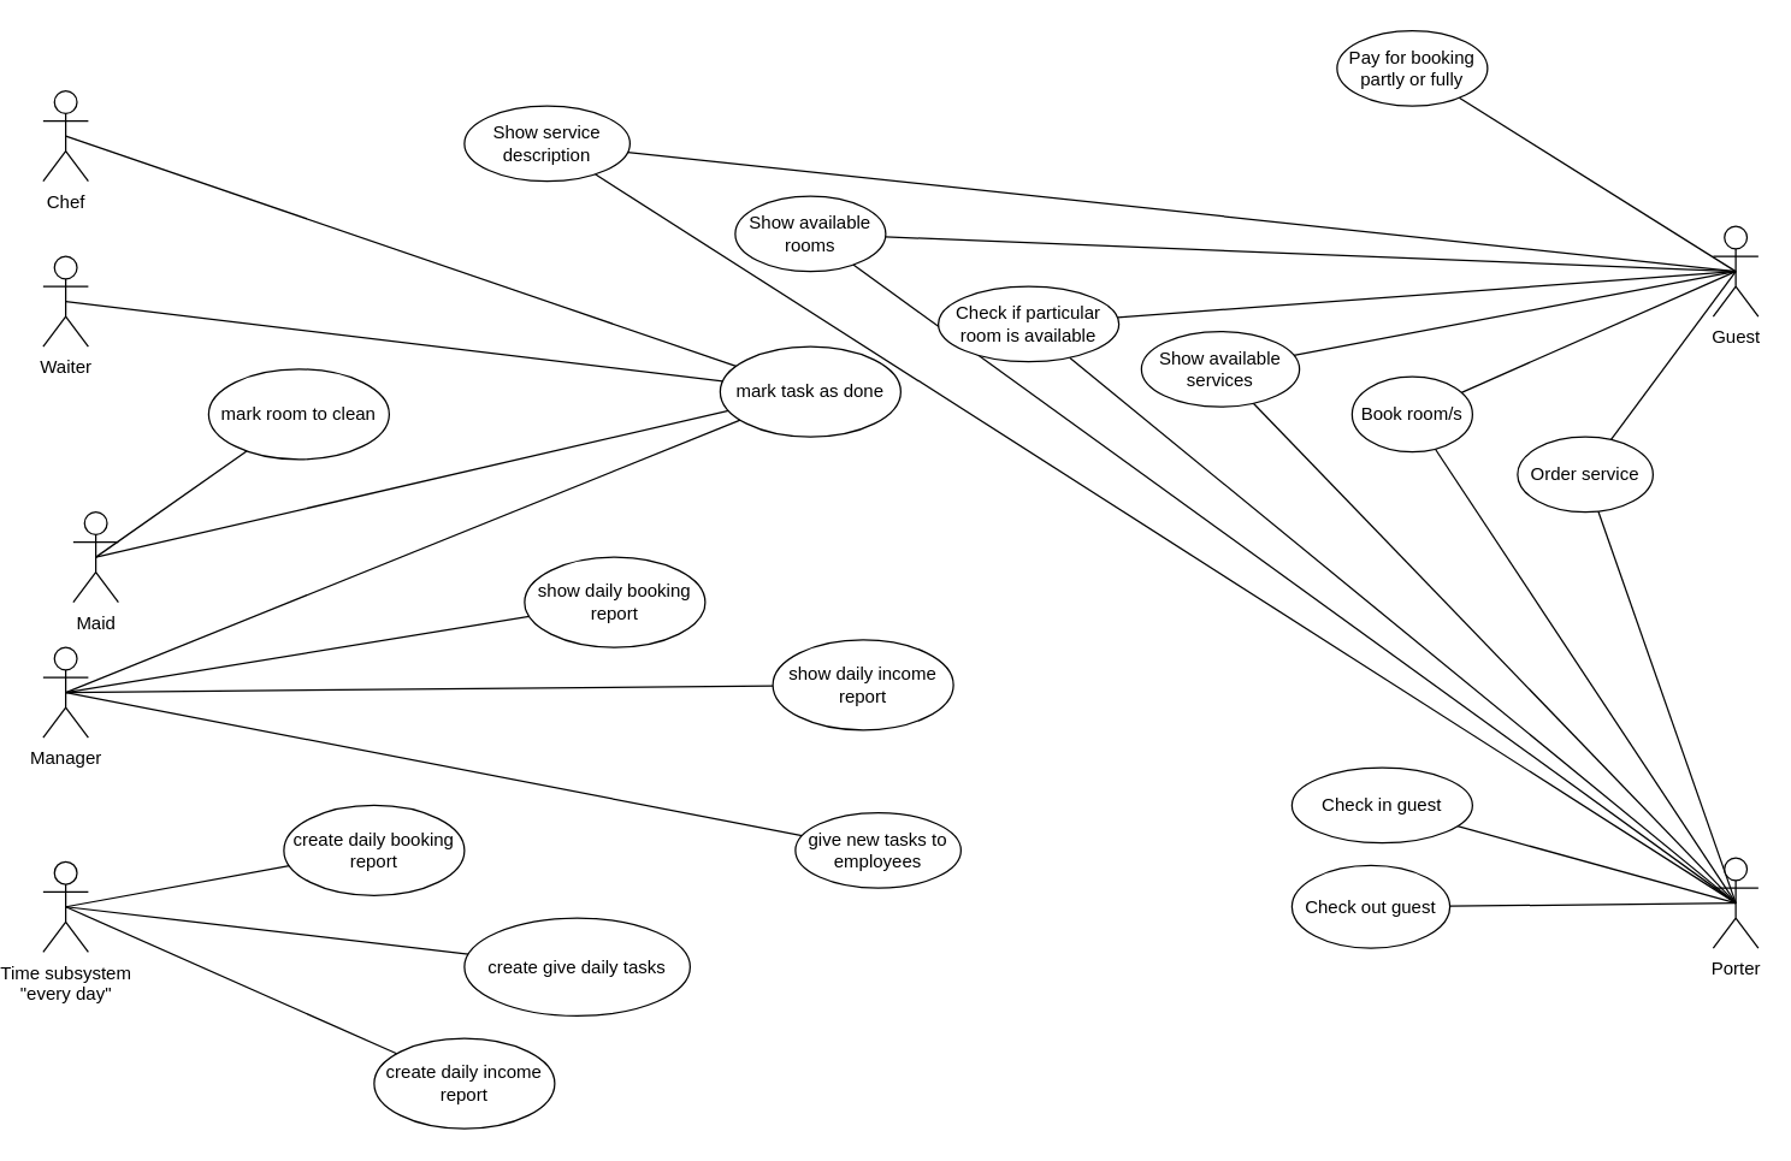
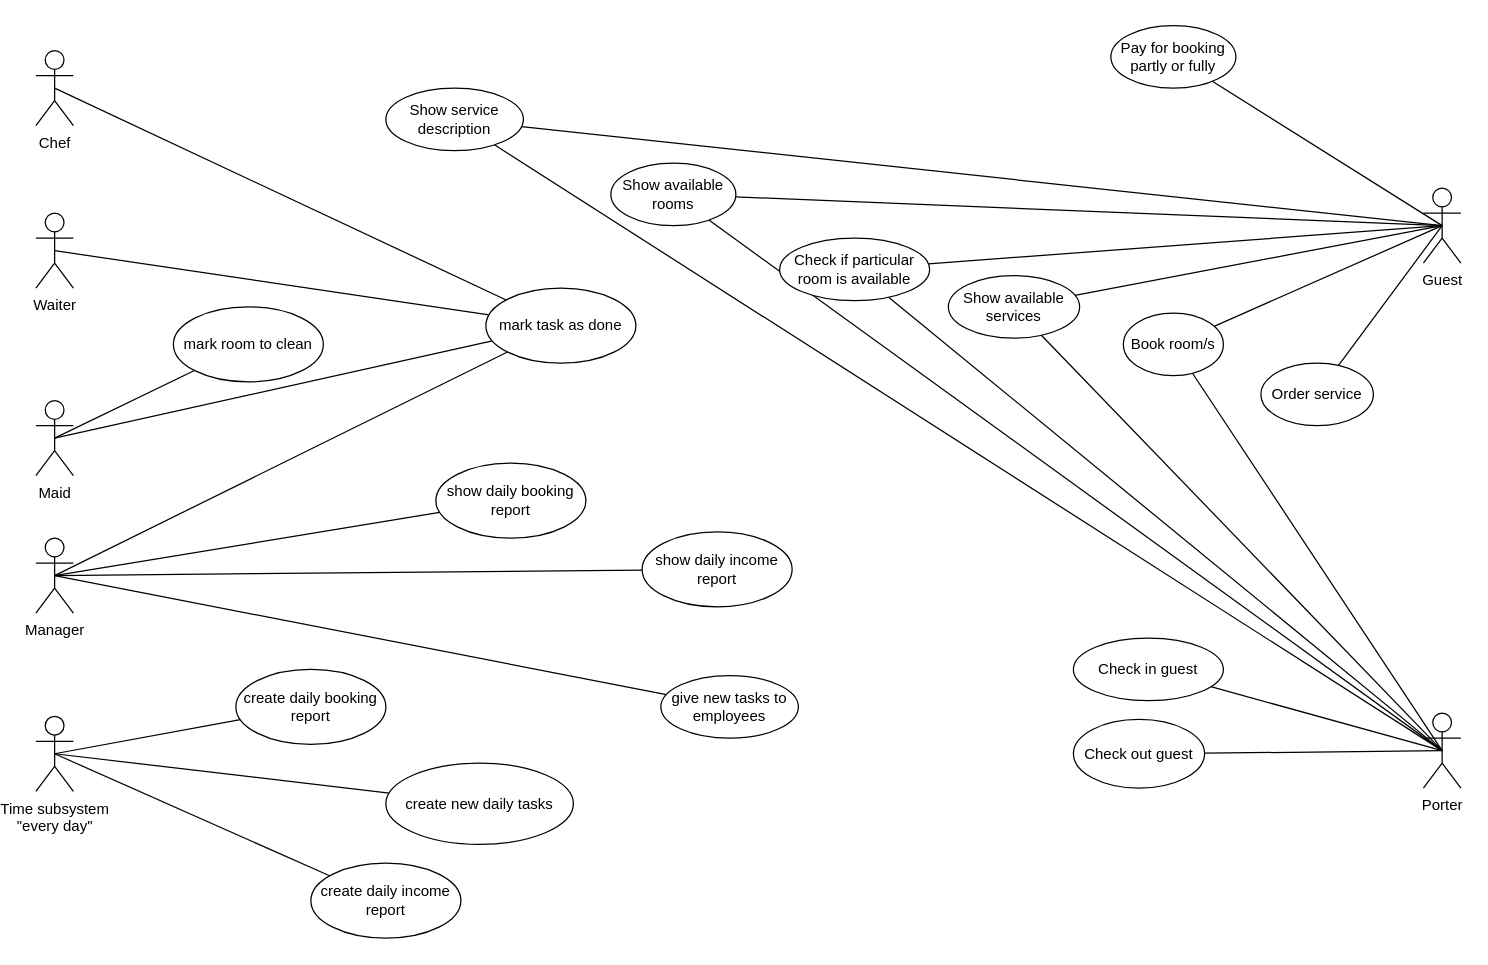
  <mxCell id="0" />
  <mxCell id="1" parent="0" />
  <mxCell id="2" style="edgeStyle=none;rounded=0;orthogonalLoop=1;jettySize=auto;html=1;endArrow=none;endFill=0;exitX=0.5;exitY=0.5;exitDx=0;exitDy=0;exitPerimeter=0;" edge="1" parent="1" source="3" target="50"><mxGeometry relative="1" as="geometry" /></mxCell>
  <mxCell id="3" value="Waiter" style="shape=umlActor;verticalLabelPosition=bottom;verticalAlign=top;html=1;" vertex="1" parent="1"><mxGeometry x="20" y="170" width="30" height="60" as="geometry" /></mxCell>
  <mxCell id="4" style="edgeStyle=none;rounded=0;orthogonalLoop=1;jettySize=auto;html=1;endArrow=none;endFill=0;exitX=0.5;exitY=0.5;exitDx=0;exitDy=0;exitPerimeter=0;" edge="1" parent="1" source="8" target="46"><mxGeometry relative="1" as="geometry" /></mxCell>
  <mxCell id="5" style="edgeStyle=none;rounded=0;orthogonalLoop=1;jettySize=auto;html=1;endArrow=none;endFill=0;exitX=0.5;exitY=0.5;exitDx=0;exitDy=0;exitPerimeter=0;" edge="1" parent="1" source="8" target="44"><mxGeometry relative="1" as="geometry" /></mxCell>
  <mxCell id="6" style="edgeStyle=none;rounded=0;orthogonalLoop=1;jettySize=auto;html=1;endArrow=none;endFill=0;exitX=0.5;exitY=0.5;exitDx=0;exitDy=0;exitPerimeter=0;" edge="1" parent="1" source="8" target="45"><mxGeometry relative="1" as="geometry" /></mxCell>
  <mxCell id="7" style="edgeStyle=none;rounded=0;orthogonalLoop=1;jettySize=auto;html=1;endArrow=none;endFill=0;exitX=0.5;exitY=0.5;exitDx=0;exitDy=0;exitPerimeter=0;" edge="1" parent="1" source="8" target="50"><mxGeometry relative="1" as="geometry" /></mxCell>
  <mxCell id="8" value="Manager" style="shape=umlActor;verticalLabelPosition=bottom;verticalAlign=top;html=1;" vertex="1" parent="1"><mxGeometry x="20" y="430" width="30" height="60" as="geometry" /></mxCell>
  <mxCell id="9" style="edgeStyle=none;rounded=0;orthogonalLoop=1;jettySize=auto;html=1;endArrow=none;endFill=0;exitX=0.5;exitY=0.5;exitDx=0;exitDy=0;exitPerimeter=0;" edge="1" parent="1" source="10" target="50"><mxGeometry relative="1" as="geometry" /></mxCell>
- <mxCell id="10" value="Chef" style="shape=umlActor;verticalLabelPosition=bottom;verticalAlign=top;html=1;" vertex="1" parent="1"><mxGeometry x="20" y="60" width="30" height="60" as="geometry" /></mxCell>
+ <mxCell id="10" value="Chef" style="shape=umlActor;verticalLabelPosition=bottom;verticalAlign=top;html=1;" vertex="1" parent="1"><mxGeometry x="20" y="40" width="30" height="60" as="geometry" /></mxCell>
  <mxCell id="11" style="edgeStyle=none;rounded=0;orthogonalLoop=1;jettySize=auto;html=1;endArrow=none;endFill=0;exitX=0.5;exitY=0.5;exitDx=0;exitDy=0;exitPerimeter=0;" edge="1" parent="1" source="13" target="49"><mxGeometry relative="1" as="geometry" /></mxCell>
  <mxCell id="12" style="edgeStyle=none;rounded=0;orthogonalLoop=1;jettySize=auto;html=1;endArrow=none;endFill=0;exitX=0.5;exitY=0.5;exitDx=0;exitDy=0;exitPerimeter=0;" edge="1" parent="1" source="13" target="50"><mxGeometry relative="1" as="geometry" /></mxCell>
- <mxCell id="13" value="Maid" style="shape=umlActor;verticalLabelPosition=bottom;verticalAlign=top;html=1;" vertex="1" parent="1"><mxGeometry x="40" y="340" width="30" height="60" as="geometry" /></mxCell>
+ <mxCell id="13" value="Maid" style="shape=umlActor;verticalLabelPosition=bottom;verticalAlign=top;html=1;" vertex="1" parent="1"><mxGeometry x="20" y="320" width="30" height="60" as="geometry" /></mxCell>
  <mxCell id="14" style="edgeStyle=none;rounded=0;orthogonalLoop=1;jettySize=auto;html=1;endArrow=none;endFill=0;exitX=0.5;exitY=0.5;exitDx=0;exitDy=0;exitPerimeter=0;" edge="1" parent="1" source="22" target="42"><mxGeometry relative="1" as="geometry" /></mxCell>
  <mxCell id="15" style="edgeStyle=none;rounded=0;orthogonalLoop=1;jettySize=auto;html=1;endArrow=none;endFill=0;exitX=0.5;exitY=0.5;exitDx=0;exitDy=0;exitPerimeter=0;" edge="1" parent="1" source="22" target="43"><mxGeometry relative="1" as="geometry" /></mxCell>
- <mxCell id="16" style="edgeStyle=none;rounded=0;orthogonalLoop=1;jettySize=auto;html=1;endArrow=none;endFill=0;exitX=0.5;exitY=0.5;exitDx=0;exitDy=0;exitPerimeter=0;" edge="1" parent="1" source="22" target="35"><mxGeometry relative="1" as="geometry" /></mxCell>
  <mxCell id="17" style="edgeStyle=none;rounded=0;orthogonalLoop=1;jettySize=auto;html=1;endArrow=none;endFill=0;exitX=0.5;exitY=0.5;exitDx=0;exitDy=0;exitPerimeter=0;" edge="1" parent="1" source="22" target="37"><mxGeometry relative="1" as="geometry" /></mxCell>
  <mxCell id="18" style="edgeStyle=none;rounded=0;orthogonalLoop=1;jettySize=auto;html=1;endArrow=none;endFill=0;exitX=0.5;exitY=0.5;exitDx=0;exitDy=0;exitPerimeter=0;" edge="1" parent="1" source="22" target="36"><mxGeometry relative="1" as="geometry" /></mxCell>
  <mxCell id="19" style="edgeStyle=none;rounded=0;orthogonalLoop=1;jettySize=auto;html=1;endArrow=none;endFill=0;exitX=0.5;exitY=0.5;exitDx=0;exitDy=0;exitPerimeter=0;" edge="1" parent="1" source="22" target="40"><mxGeometry relative="1" as="geometry" /></mxCell>
  <mxCell id="20" style="edgeStyle=none;rounded=0;orthogonalLoop=1;jettySize=auto;html=1;endArrow=none;endFill=0;exitX=0.5;exitY=0.5;exitDx=0;exitDy=0;exitPerimeter=0;" edge="1" parent="1" source="22" target="39"><mxGeometry relative="1" as="geometry" /></mxCell>
  <mxCell id="21" style="edgeStyle=none;rounded=0;orthogonalLoop=1;jettySize=auto;html=1;endArrow=none;endFill=0;exitX=0.5;exitY=0.5;exitDx=0;exitDy=0;exitPerimeter=0;" edge="1" parent="1" source="22" target="41"><mxGeometry relative="1" as="geometry" /></mxCell>
  <mxCell id="22" value="Porter" style="shape=umlActor;verticalLabelPosition=bottom;verticalAlign=top;html=1;" vertex="1" parent="1"><mxGeometry x="1130" y="570" width="30" height="60" as="geometry" /></mxCell>
  <mxCell id="23" style="rounded=0;orthogonalLoop=1;jettySize=auto;html=1;endArrow=none;endFill=0;exitX=0.5;exitY=0.5;exitDx=0;exitDy=0;exitPerimeter=0;" edge="1" parent="1" source="30" target="35"><mxGeometry relative="1" as="geometry" /></mxCell>
  <mxCell id="24" style="edgeStyle=none;rounded=0;orthogonalLoop=1;jettySize=auto;html=1;endArrow=none;endFill=0;exitX=0.5;exitY=0.5;exitDx=0;exitDy=0;exitPerimeter=0;" edge="1" parent="1" source="30" target="37"><mxGeometry relative="1" as="geometry" /></mxCell>
  <mxCell id="25" style="edgeStyle=none;rounded=0;orthogonalLoop=1;jettySize=auto;html=1;endArrow=none;endFill=0;exitX=0.5;exitY=0.5;exitDx=0;exitDy=0;exitPerimeter=0;" edge="1" parent="1" source="30" target="36"><mxGeometry relative="1" as="geometry" /></mxCell>
  <mxCell id="26" style="edgeStyle=none;rounded=0;orthogonalLoop=1;jettySize=auto;html=1;endArrow=none;endFill=0;exitX=0.5;exitY=0.5;exitDx=0;exitDy=0;exitPerimeter=0;" edge="1" parent="1" source="30" target="39"><mxGeometry relative="1" as="geometry" /></mxCell>
  <mxCell id="27" style="edgeStyle=none;rounded=0;orthogonalLoop=1;jettySize=auto;html=1;endArrow=none;endFill=0;exitX=0.5;exitY=0.5;exitDx=0;exitDy=0;exitPerimeter=0;" edge="1" parent="1" source="30" target="38"><mxGeometry relative="1" as="geometry" /></mxCell>
  <mxCell id="28" style="edgeStyle=none;rounded=0;orthogonalLoop=1;jettySize=auto;html=1;endArrow=none;endFill=0;exitX=0.5;exitY=0.5;exitDx=0;exitDy=0;exitPerimeter=0;" edge="1" parent="1" source="30" target="40"><mxGeometry relative="1" as="geometry" /></mxCell>
  <mxCell id="29" style="edgeStyle=none;rounded=0;orthogonalLoop=1;jettySize=auto;html=1;endArrow=none;endFill=0;exitX=0.5;exitY=0.5;exitDx=0;exitDy=0;exitPerimeter=0;" edge="1" parent="1" source="30" target="41"><mxGeometry relative="1" as="geometry" /></mxCell>
  <mxCell id="30" value="&lt;div&gt;Guest&lt;/div&gt;" style="shape=umlActor;verticalLabelPosition=bottom;verticalAlign=top;html=1;" vertex="1" parent="1"><mxGeometry x="1130" y="150" width="30" height="60" as="geometry" /></mxCell>
  <mxCell id="31" style="edgeStyle=none;rounded=0;orthogonalLoop=1;jettySize=auto;html=1;endArrow=none;endFill=0;exitX=0.5;exitY=0.5;exitDx=0;exitDy=0;exitPerimeter=0;" edge="1" parent="1" source="34" target="48"><mxGeometry relative="1" as="geometry" /></mxCell>
  <mxCell id="32" style="edgeStyle=none;rounded=0;orthogonalLoop=1;jettySize=auto;html=1;endArrow=none;endFill=0;exitX=0.5;exitY=0.5;exitDx=0;exitDy=0;exitPerimeter=0;" edge="1" parent="1" source="34" target="47"><mxGeometry relative="1" as="geometry" /></mxCell>
  <mxCell id="33" style="edgeStyle=none;rounded=0;orthogonalLoop=1;jettySize=auto;html=1;endArrow=none;endFill=0;exitX=0.5;exitY=0.5;exitDx=0;exitDy=0;exitPerimeter=0;" edge="1" parent="1" source="34" target="51"><mxGeometry relative="1" as="geometry" /></mxCell>
  <mxCell id="34" value="&lt;div&gt;Time subsystem&lt;/div&gt;&lt;div&gt;&quot;every day&quot;&lt;br&gt;&lt;/div&gt;" style="shape=umlActor;verticalLabelPosition=bottom;verticalAlign=top;html=1;" vertex="1" parent="1"><mxGeometry x="20" y="572.5" width="30" height="60" as="geometry" /></mxCell>
  <mxCell id="35" value="Order service" style="ellipse;whiteSpace=wrap;html=1;" vertex="1" parent="1"><mxGeometry x="1000" y="290" width="90" height="50" as="geometry" /></mxCell>
  <mxCell id="36" value="Show available services" style="ellipse;whiteSpace=wrap;html=1;" vertex="1" parent="1"><mxGeometry x="750" y="220" width="105" height="50" as="geometry" /></mxCell>
  <mxCell id="37" value="Book room/s" style="ellipse;whiteSpace=wrap;html=1;" vertex="1" parent="1"><mxGeometry x="890" y="250" width="80" height="50" as="geometry" /></mxCell>
  <mxCell id="38" value="Pay for booking partly or fully" style="ellipse;whiteSpace=wrap;html=1;" vertex="1" parent="1"><mxGeometry x="880" y="20" width="100" height="50" as="geometry" /></mxCell>
  <mxCell id="39" value="&lt;div&gt;Show available rooms&lt;/div&gt;" style="ellipse;whiteSpace=wrap;html=1;" vertex="1" parent="1"><mxGeometry x="480" y="130" width="100" height="50" as="geometry" /></mxCell>
  <mxCell id="40" value="Check if particular room is available" style="ellipse;whiteSpace=wrap;html=1;" vertex="1" parent="1"><mxGeometry x="615" y="190" width="120" height="50" as="geometry" /></mxCell>
  <mxCell id="41" value="Show service description" style="ellipse;whiteSpace=wrap;html=1;" vertex="1" parent="1"><mxGeometry x="300" y="70" width="110" height="50" as="geometry" /></mxCell>
  <mxCell id="42" value="Check in guest" style="ellipse;whiteSpace=wrap;html=1;" vertex="1" parent="1"><mxGeometry x="850" y="510" width="120" height="50" as="geometry" /></mxCell>
  <mxCell id="43" value="Check out guest" style="ellipse;whiteSpace=wrap;html=1;" vertex="1" parent="1"><mxGeometry x="850" y="575" width="105" height="55" as="geometry" /></mxCell>
  <mxCell id="44" value="give new tasks to employees" style="ellipse;whiteSpace=wrap;html=1;" vertex="1" parent="1"><mxGeometry x="520" y="540" width="110" height="50" as="geometry" /></mxCell>
  <mxCell id="45" value="show daily booking report" style="ellipse;whiteSpace=wrap;html=1;" vertex="1" parent="1"><mxGeometry x="340" y="370" width="120" height="60" as="geometry" /></mxCell>
  <mxCell id="46" value="show daily income report" style="ellipse;whiteSpace=wrap;html=1;" vertex="1" parent="1"><mxGeometry x="505" y="425" width="120" height="60" as="geometry" /></mxCell>
  <mxCell id="47" value="create daily booking report" style="ellipse;whiteSpace=wrap;html=1;" vertex="1" parent="1"><mxGeometry x="180" y="535" width="120" height="60" as="geometry" /></mxCell>
  <mxCell id="48" value="create daily income report" style="ellipse;whiteSpace=wrap;html=1;" vertex="1" parent="1"><mxGeometry x="240" y="690" width="120" height="60" as="geometry" /></mxCell>
  <mxCell id="49" value="mark room to clean" style="ellipse;whiteSpace=wrap;html=1;" vertex="1" parent="1"><mxGeometry x="130" y="245" width="120" height="60" as="geometry" /></mxCell>
- <mxCell id="50" value="mark task as done" style="ellipse;whiteSpace=wrap;html=1;" vertex="1" parent="1"><mxGeometry x="470" y="230" width="120" height="60" as="geometry" /></mxCell>
- <mxCell id="51" value="create give daily tasks" style="ellipse;whiteSpace=wrap;html=1;" vertex="1" parent="1"><mxGeometry x="300" y="610" width="150" height="65" as="geometry" /></mxCell>
+ <mxCell id="50" value="mark task as done" style="ellipse;whiteSpace=wrap;html=1;" vertex="1" parent="1"><mxGeometry x="380" y="230" width="120" height="60" as="geometry" /></mxCell>
+ <mxCell id="51" value="create new daily tasks" style="ellipse;whiteSpace=wrap;html=1;" vertex="1" parent="1"><mxGeometry x="300" y="610" width="150" height="65" as="geometry" /></mxCell>
